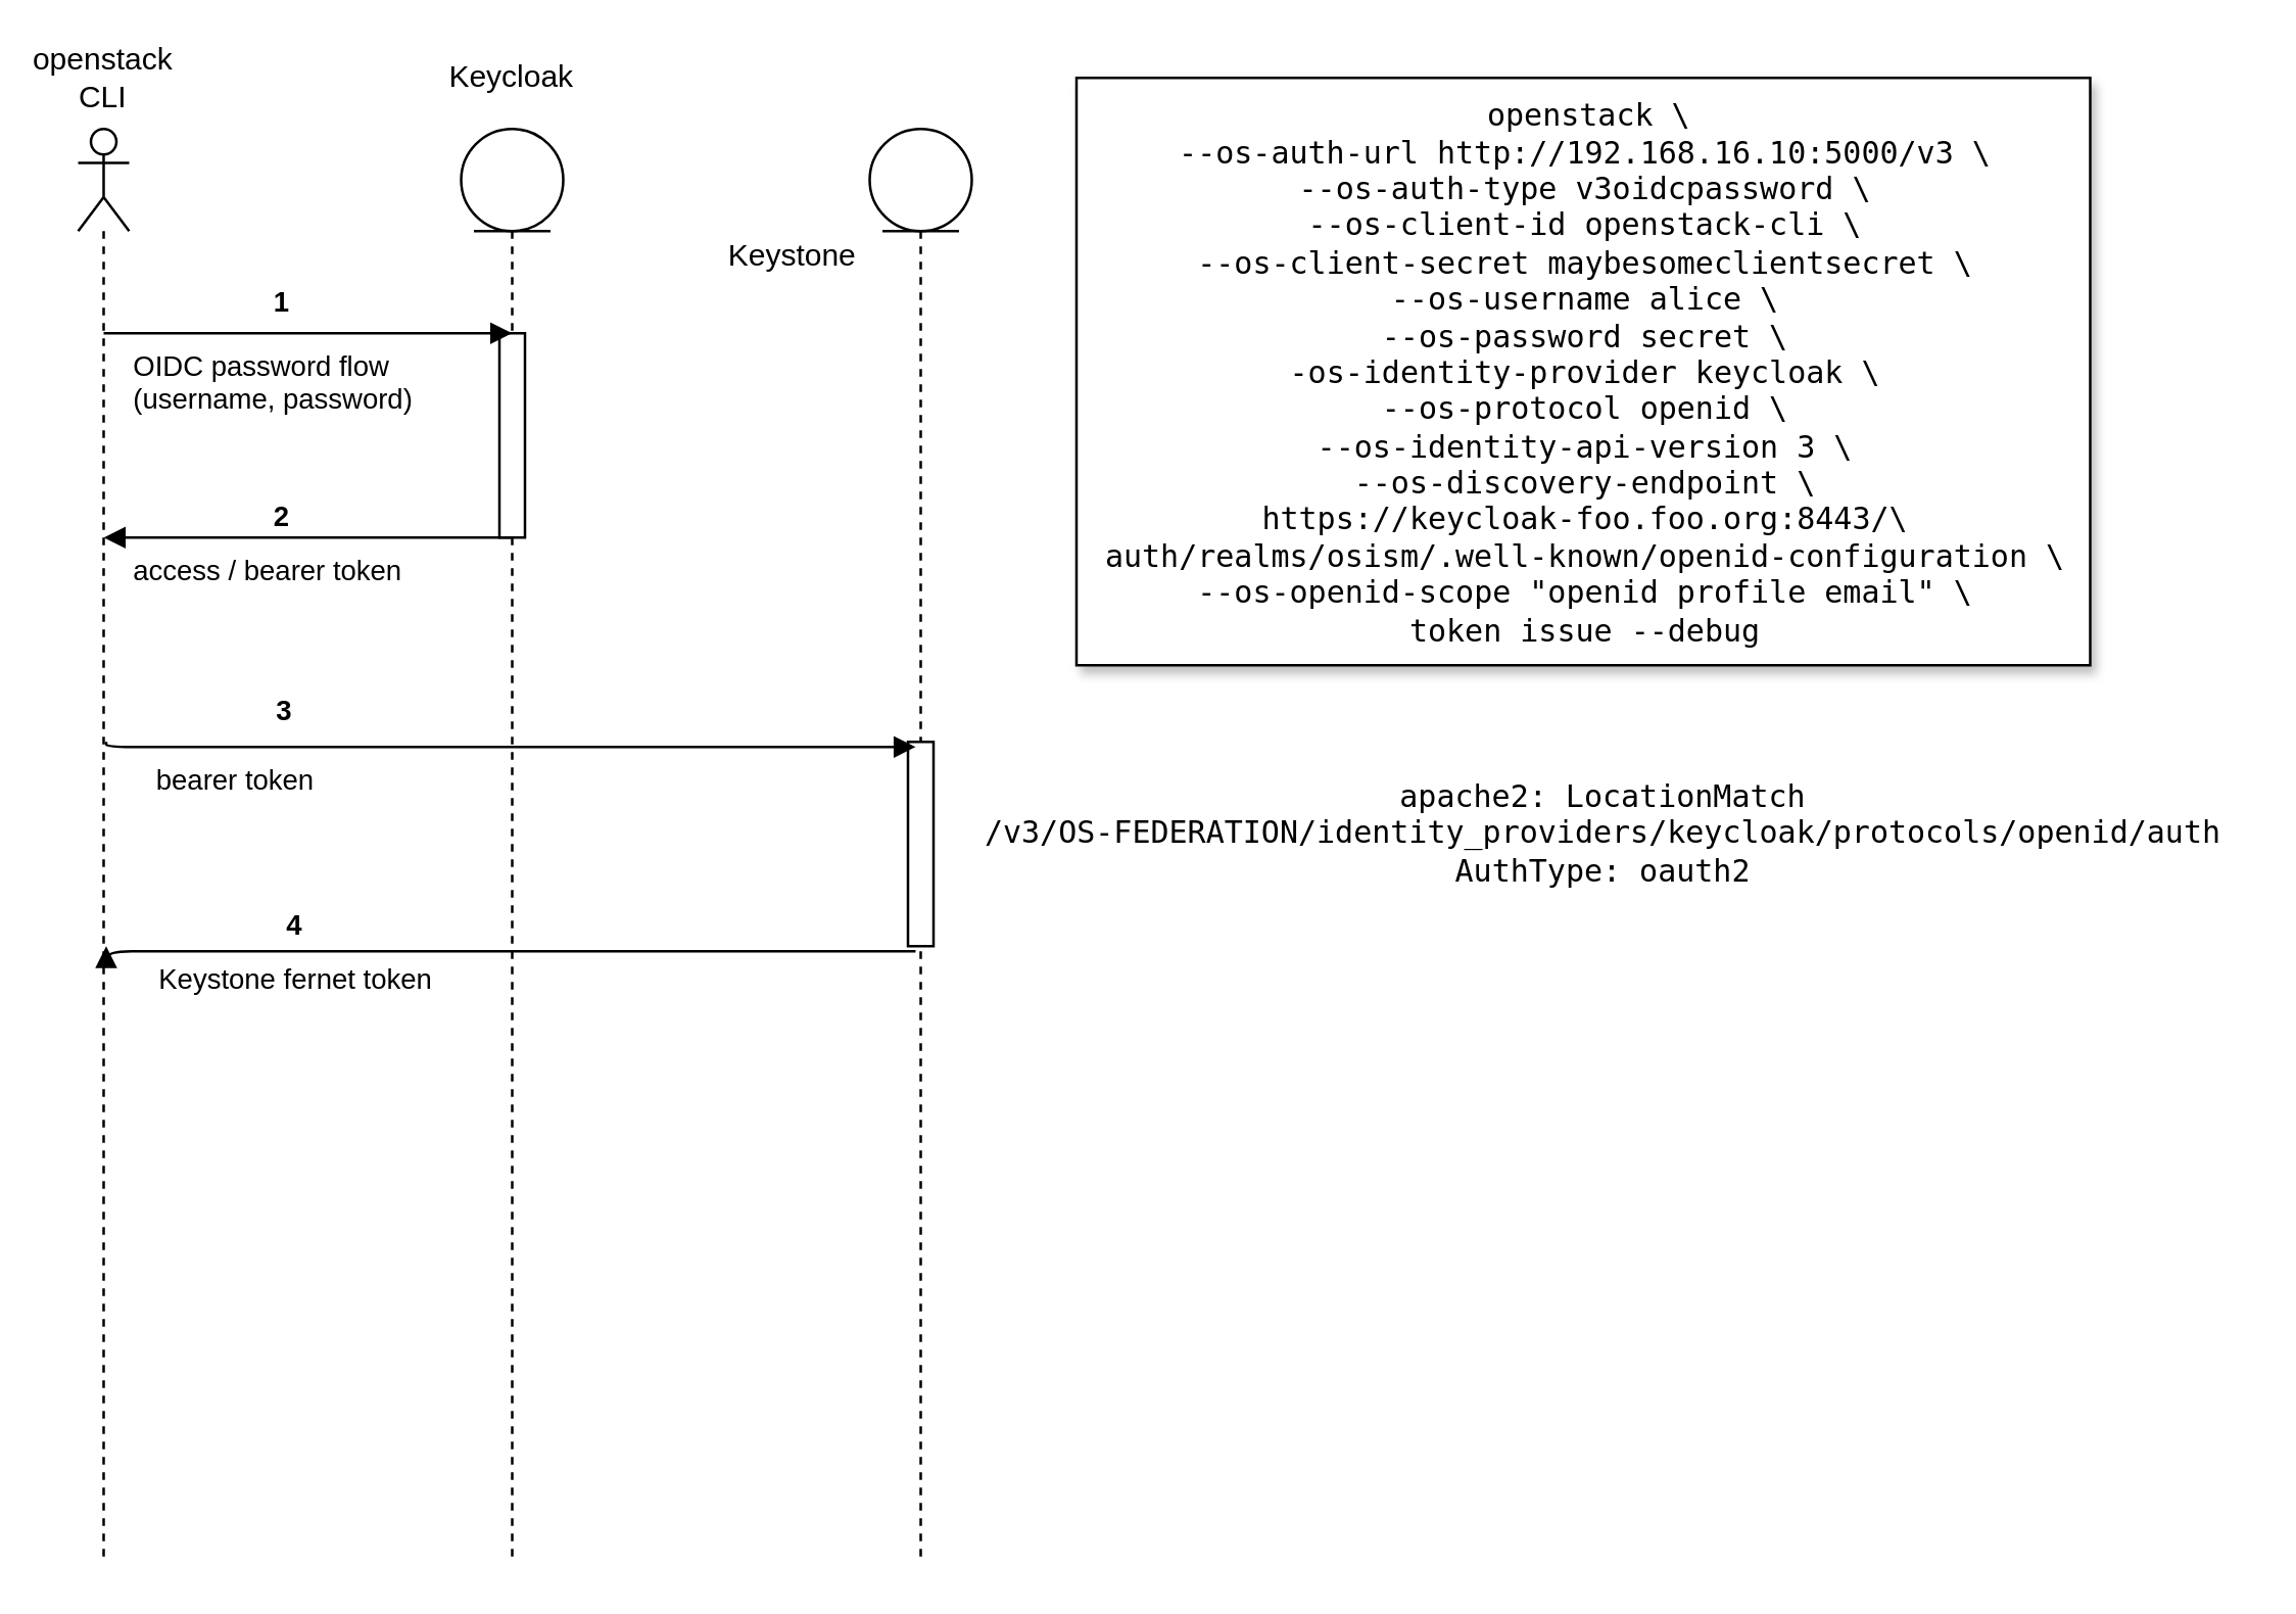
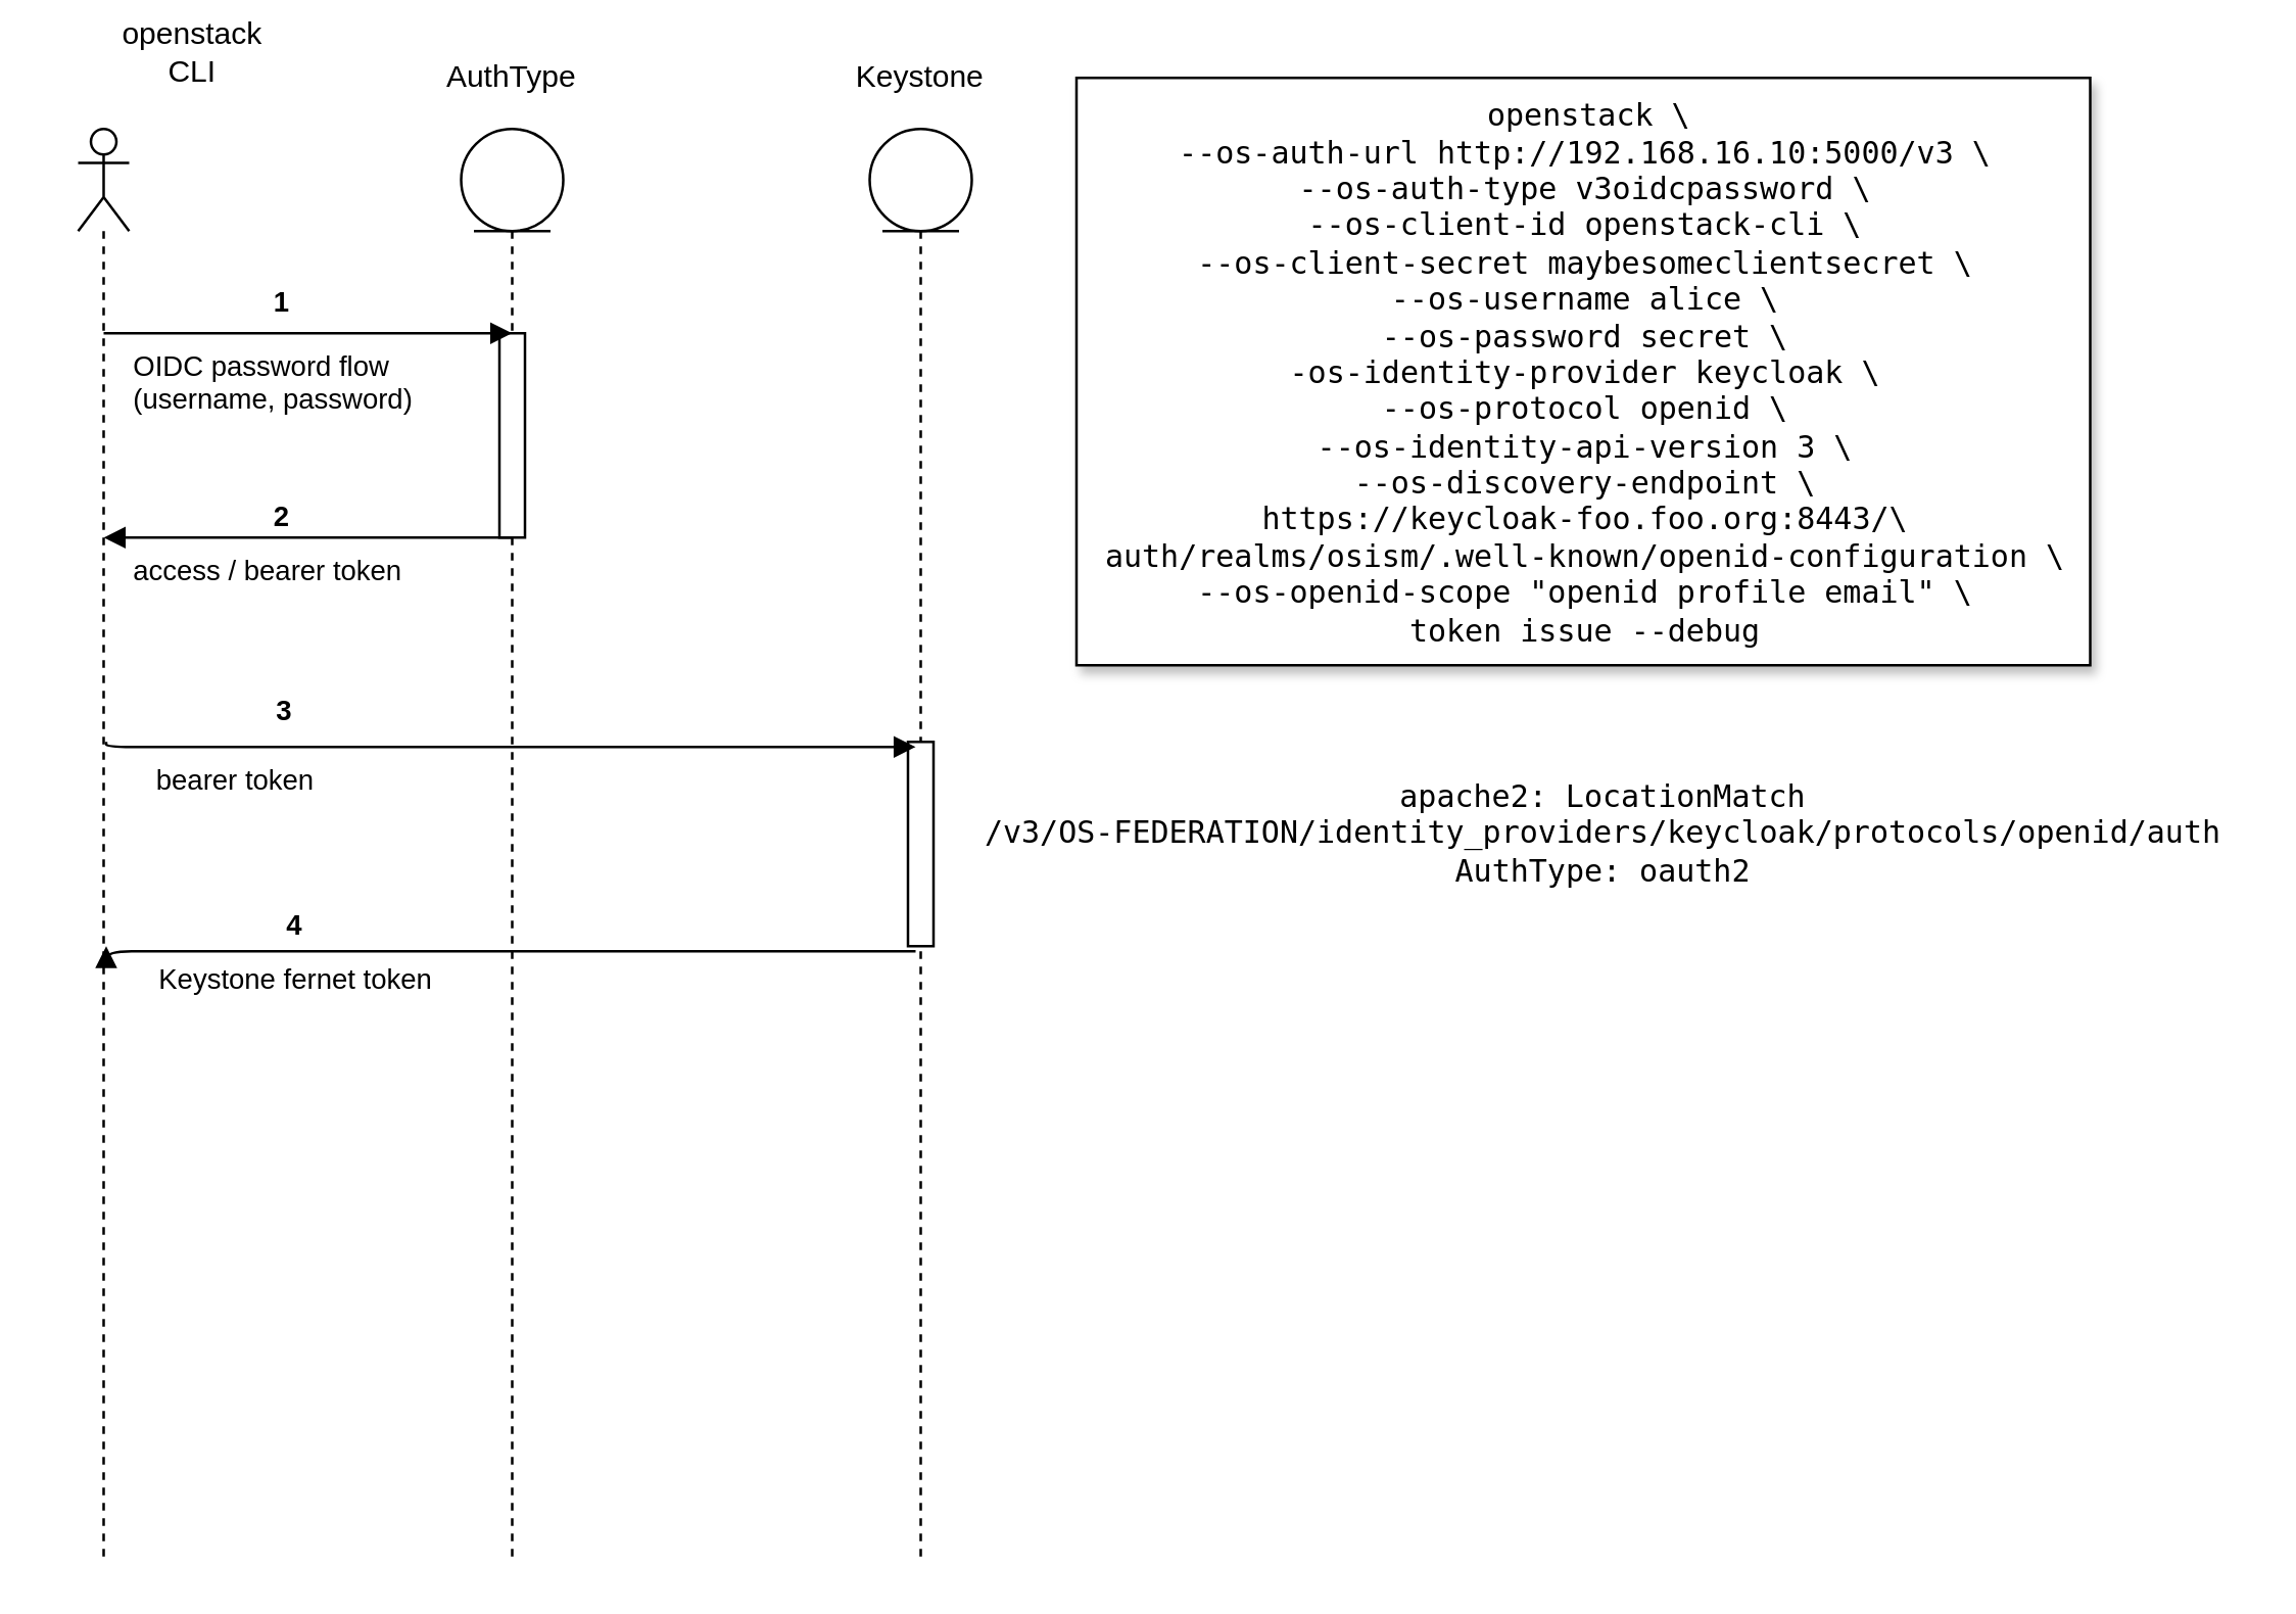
  <mxCell id="0" />
  <mxCell id="1" parent="0" />
  <mxCell id="2" value="" style="rounded=0;whiteSpace=wrap;html=1;shadow=1;" vertex="1" parent="1"><mxGeometry x="421" y="30" width="397" height="230" as="geometry" /></mxCell>
  <mxCell id="3" value="" style="shape=umlLifeline;participant=umlActor;perimeter=lifelinePerimeter;whiteSpace=wrap;html=1;container=1;collapsible=0;recursiveResize=0;verticalAlign=top;spacingTop=36;outlineConnect=0;" vertex="1" parent="1"><mxGeometry x="30" y="50" width="20" height="560" as="geometry" /></mxCell>
  <mxCell id="4" value="" style="shape=umlLifeline;participant=umlEntity;perimeter=lifelinePerimeter;whiteSpace=wrap;html=1;container=1;collapsible=0;recursiveResize=0;verticalAlign=top;spacingTop=36;outlineConnect=0;" vertex="1" parent="1"><mxGeometry x="180" y="50" width="40" height="560" as="geometry" /></mxCell>
  <mxCell id="5" value="" style="html=1;points=[];perimeter=orthogonalPerimeter;" vertex="1" parent="4"><mxGeometry x="15" y="80" width="10" height="80" as="geometry" /></mxCell>
  <mxCell id="6" value="" style="shape=umlLifeline;participant=umlEntity;perimeter=lifelinePerimeter;whiteSpace=wrap;html=1;container=1;collapsible=0;recursiveResize=0;verticalAlign=top;spacingTop=36;outlineConnect=0;" vertex="1" parent="1"><mxGeometry x="340" y="50" width="40" height="560" as="geometry" /></mxCell>
  <mxCell id="7" value="" style="html=1;points=[];perimeter=orthogonalPerimeter;" vertex="1" parent="6"><mxGeometry x="15" y="240" width="10" height="80" as="geometry" /></mxCell>
  <mxCell id="8" value="&lt;font color=&quot;rgba(0, 0, 0, 0)&quot; face=&quot;monospace&quot;&gt;&lt;span style=&quot;font-size: 0px ; background-color: rgb(248 , 249 , 250)&quot;&gt;directGrant Fd&lt;/span&gt;&lt;/font&gt;OIDC password flow&lt;br&gt;(username, password)" style="endArrow=block;endFill=1;html=1;edgeStyle=orthogonalEdgeStyle;align=left;verticalAlign=top;" edge="1" parent="1"><mxGeometry x="-0.875" relative="1" as="geometry"><mxPoint x="40" y="130" as="sourcePoint" /><mxPoint x="200" y="130" as="targetPoint" /><mxPoint as="offset" /></mxGeometry></mxCell>
  <mxCell id="9" value="&lt;b&gt;1&lt;/b&gt;" style="edgeLabel;resizable=0;html=1;align=left;verticalAlign=bottom;" connectable="0" vertex="1" parent="8"><mxGeometry x="-1" relative="1" as="geometry"><mxPoint x="65" y="-4" as="offset" /></mxGeometry></mxCell>
  <mxCell id="10" value="access / bearer token" style="endArrow=block;endFill=1;html=1;edgeStyle=orthogonalEdgeStyle;align=left;verticalAlign=top;" edge="1" parent="1"><mxGeometry x="0.875" relative="1" as="geometry"><mxPoint x="200" y="210" as="sourcePoint" /><mxPoint x="40" y="210" as="targetPoint" /><mxPoint as="offset" /></mxGeometry></mxCell>
  <mxCell id="11" value="&lt;b&gt;2&lt;/b&gt;" style="edgeLabel;resizable=0;html=1;align=left;verticalAlign=bottom;" connectable="0" vertex="1" parent="10"><mxGeometry x="-1" relative="1" as="geometry"><mxPoint x="-95" as="offset" /></mxGeometry></mxCell>
- <mxCell id="12" value="openstack CLI" style="text;html=1;strokeColor=none;fillColor=none;align=center;verticalAlign=middle;whiteSpace=wrap;rounded=0;" vertex="1" parent="1"><mxGeometry x="20" y="20" width="40" height="20" as="geometry" /></mxCell>
- <mxCell id="13" value="Keycloak" style="text;html=1;strokeColor=none;fillColor=none;align=center;verticalAlign=middle;whiteSpace=wrap;rounded=0;" vertex="1" parent="1"><mxGeometry x="180" y="20" width="40" height="20" as="geometry" /></mxCell>
- <mxCell id="14" value="Keystone" style="text;html=1;strokeColor=none;fillColor=none;align=center;verticalAlign=middle;whiteSpace=wrap;rounded=0;" vertex="1" parent="1"><mxGeometry x="290" y="90" width="40" height="20" as="geometry" /></mxCell>
+ <mxCell id="12" value="openstack CLI" style="text;html=1;strokeColor=none;fillColor=none;align=center;verticalAlign=middle;whiteSpace=wrap;rounded=0;" vertex="1" parent="1"><mxGeometry x="55" y="10" width="40" height="20" as="geometry" /></mxCell>
+ <mxCell id="13" value="AuthType" style="text;html=1;strokeColor=none;fillColor=none;align=center;verticalAlign=middle;whiteSpace=wrap;rounded=0;" vertex="1" parent="1"><mxGeometry x="180" y="20" width="40" height="20" as="geometry" /></mxCell>
+ <mxCell id="14" value="Keystone" style="text;html=1;strokeColor=none;fillColor=none;align=center;verticalAlign=middle;whiteSpace=wrap;rounded=0;" vertex="1" parent="1"><mxGeometry x="340" y="20" width="40" height="20" as="geometry" /></mxCell>
  <mxCell id="15" value="bearer token" style="endArrow=block;endFill=1;html=1;edgeStyle=orthogonalEdgeStyle;align=left;verticalAlign=top;entryX=0.3;entryY=0.025;entryDx=0;entryDy=0;entryPerimeter=0;" edge="1" parent="1"><mxGeometry x="-0.875" relative="1" as="geometry"><mxPoint x="41" y="290" as="sourcePoint" /><mxPoint x="358" y="292" as="targetPoint" /><mxPoint as="offset" /><Array as="points"><mxPoint x="41" y="292" /></Array></mxGeometry></mxCell>
  <mxCell id="16" value="&lt;b&gt;3&lt;/b&gt;" style="edgeLabel;resizable=0;html=1;align=left;verticalAlign=bottom;" connectable="0" vertex="1" parent="15"><mxGeometry x="-1" relative="1" as="geometry"><mxPoint x="65" y="-4" as="offset" /></mxGeometry></mxCell>
  <mxCell id="17" value="Keystone fernet token" style="endArrow=block;endFill=1;html=1;edgeStyle=orthogonalEdgeStyle;align=left;verticalAlign=top;entryX=0.3;entryY=0.025;entryDx=0;entryDy=0;entryPerimeter=0;" edge="1" parent="1"><mxGeometry x="0.868" y="-2" relative="1" as="geometry"><mxPoint x="358" y="372" as="sourcePoint" /><mxPoint x="41" y="370" as="targetPoint" /><mxPoint as="offset" /><Array as="points"><mxPoint x="41" y="372" /></Array></mxGeometry></mxCell>
  <mxCell id="18" value="&lt;b&gt;4&lt;/b&gt;" style="edgeLabel;resizable=0;html=1;align=left;verticalAlign=bottom;" connectable="0" vertex="1" parent="17"><mxGeometry x="-1" relative="1" as="geometry"><mxPoint x="-248" y="-2" as="offset" /></mxGeometry></mxCell>
  <mxCell id="19" value="&lt;span style=&quot;text-align: left ; color: rgba(0 , 0 , 0 , 0) ; font-family: monospace ; font-size: 0px&quot;&gt;%3CmxGraphModel%3E%3Croot%3E%3CmxCell%20id%3D%220%22%2F%3E%3CmxCell%20id%3D%221%22%20parent%3D%220%22%2F%3E%3CmxCell%20id%3D%222%22%20value%3D%22plugin%20v3oidcpassword%3A%26lt%3Bbr%26gt%3B(username%2C%20password)%22%20style%3D%22endArrow%3Dblock%3BendFill%3D1%3Bhtml%3D1%3BedgeStyle%3DorthogonalEdgeStyle%3Balign%3Dleft%3BverticalAlign%3Dtop%3BentryX%3D0.3%3BentryY%3D0.025%3BentryDx%3D0%3BentryDy%3D0%3BentryPerimeter%3D0%3B%22%20edge%3D%221%22%20parent%3D%221%22%3E%3CmxGeometry%20x%3D%22-0.875%22%20relative%3D%221%22%20as%3D%22geometry%22%3E%3CmxPoint%20x%3D%2281%22%20y%3D%22280%22%20as%3D%22sourcePoint%22%2F%3E%3CmxPoint%20x%3D%22398%22%20y%3D%22282%22%20as%3D%22targetPoint%22%2F%3E%3CmxPoint%20as%3D%22offset%22%2F%3E%3CArray%20as%3D%22points%22%3E%3CmxPoint%20x%3D%2281%22%20y%3D%22282%22%2F%3E%3C%2FArray%3E%3C%2FmxGeometry%3E%3C%2FmxCell%3E%3CmxCell%20id%3D%223%22%20value%3D%22%26lt%3Bb%26gt%3B1%26lt%3B%2Fb%26gt%3B%22%20style%3D%22edgeLabel%3Bresizable%3D0%3Bhtml%3D1%3Balign%3Dleft%3BverticalAlign%3Dbottom%3B%22%20connectable%3D%220%22%20vertex%3D%221%22%20parent%3D%222%22%3E%3CmxGeometry%20x%3D%22-1%22%20relative%3D%221%22%20as%3D%22geometry%22%3E%3CmxPoint%20x%3D%2265%22%20y%3D%22-4%22%20as%3D%22offset%22%2F%3E%3C%2FmxGeometry%3E%3C%2FmxCell%3E%3C%2Froot%3E%3C%2FmxGraphModel%3E&lt;/span&gt;&lt;span style=&quot;font-size: 11px ; text-align: left ; background-color: rgb(255 , 255 , 255)&quot;&gt;&amp;nbsp;&lt;/span&gt;&lt;span style=&quot;font-family: monospace&quot;&gt;&lt;span style=&quot;background-color: rgb(255 , 255 , 255)&quot;&gt;openstack \&lt;br&gt;--os-auth-url http://192.168.16.10:5000/v3 \&lt;br&gt;--os-auth-type v3oidcpassword \&lt;br&gt;--os-client-id openstack-cli \&lt;br&gt;--os-client-secret maybesomeclientsecret \&lt;br&gt;--os-username&amp;nbsp;&lt;/span&gt;alice \&lt;br&gt;--os-password secret \&lt;br&gt;-os-identity-provider keycloak \&lt;br&gt;--os-protocol openid \&lt;br&gt;--os-identity-api-version 3 \&lt;br&gt;--os-discovery-endpoint \&lt;br&gt;https://keycloak-foo.foo.org:8443/\&lt;br&gt;auth/realms/osism/.well-known/openid-configuration \&lt;br&gt;--os-openid-scope &quot;openid profile email&quot; \&lt;br&gt;&lt;span style=&quot;background-color: rgb(255 , 255 , 255)&quot;&gt;token issue --debug&lt;/span&gt;&lt;br&gt;&lt;br&gt;&lt;br&gt;&lt;/span&gt;" style="text;html=1;align=center;verticalAlign=middle;resizable=0;points=[];autosize=1;shadow=1;" vertex="1" parent="1"><mxGeometry x="425" y="35" width="390" height="250" as="geometry" /></mxCell>
  <mxCell id="20" value="&lt;span style=&quot;font-family: monospace&quot;&gt;&lt;span style=&quot;background-color: rgb(255 , 255 , 255)&quot;&gt;apache2: LocationMatch&lt;/span&gt;&lt;br&gt;&lt;/span&gt;&lt;span style=&quot;font-family: monospace&quot;&gt;&lt;span style=&quot;background-color: rgb(255 , 255 , 255)&quot;&gt;/v3/OS-F&lt;/span&gt;&lt;span style=&quot;background-color: rgb(255 , 255 , 255)&quot;&gt;EDERATION/identity_providers/keycloak/protocols/openid/auth&lt;br&gt;&lt;/span&gt;AuthType: oauth2&lt;br&gt;&lt;/span&gt;" style="text;html=1;align=center;verticalAlign=middle;resizable=0;points=[];autosize=1;" vertex="1" parent="1"><mxGeometry x="377" y="301" width="500" height="50" as="geometry" /></mxCell>
